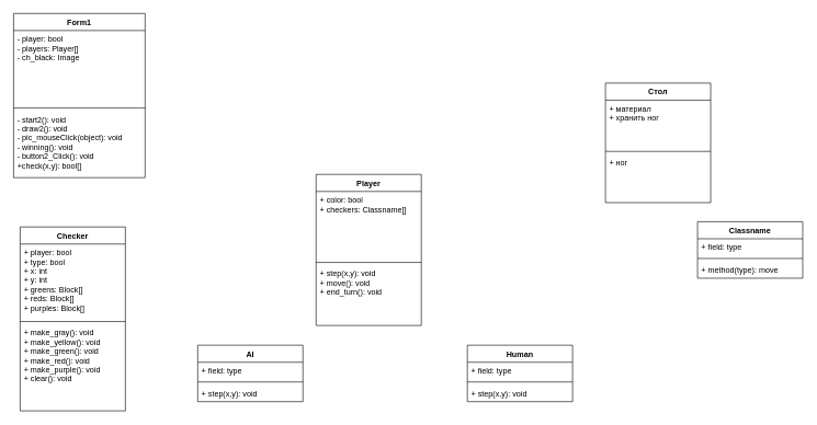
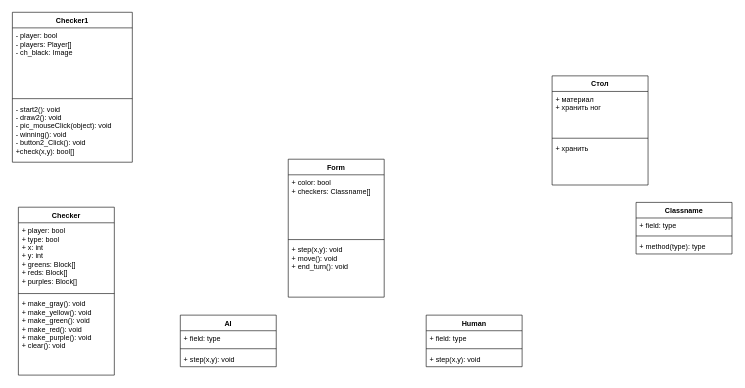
  <mxCell id="0" />
  <mxCell id="1" parent="0" />
- <mxCell id="2" value="Form1" style="swimlane;fontStyle=1;align=center;verticalAlign=top;childLayout=stackLayout;horizontal=1;startSize=26;horizontalStack=0;resizeParent=1;resizeParentMax=0;resizeLast=0;collapsible=1;marginBottom=0;" parent="1" vertex="1"><mxGeometry x="20" y="20" width="200" height="250" as="geometry" /></mxCell>
+ <mxCell id="2" value="Checker1" style="swimlane;fontStyle=1;align=center;verticalAlign=top;childLayout=stackLayout;horizontal=1;startSize=26;horizontalStack=0;resizeParent=1;resizeParentMax=0;resizeLast=0;collapsible=1;marginBottom=0;" parent="1" vertex="1"><mxGeometry x="20" y="20" width="200" height="250" as="geometry" /></mxCell>
  <mxCell id="3" value="- player: bool&#10;- players: Player[]&#10;- ch_black: Image" style="text;strokeColor=none;fillColor=none;align=left;verticalAlign=top;spacingLeft=4;spacingRight=4;overflow=hidden;rotatable=0;points=[[0,0.5],[1,0.5]];portConstraint=eastwest;" parent="2" vertex="1"><mxGeometry y="26" width="200" height="114" as="geometry" /></mxCell>
  <mxCell id="4" value="" style="line;strokeWidth=1;fillColor=none;align=left;verticalAlign=middle;spacingTop=-1;spacingLeft=3;spacingRight=3;rotatable=0;labelPosition=right;points=[];portConstraint=eastwest;" parent="2" vertex="1"><mxGeometry y="140" width="200" height="8" as="geometry" /></mxCell>
  <mxCell id="5" value="- start2(): void&#10;- draw2(): void&#10;- pic_mouseClick(object): void&#10;- winning(): void&#10;- button2_Click(): void&#10;+check(x,y): bool[]" style="text;strokeColor=none;fillColor=none;align=left;verticalAlign=top;spacingLeft=4;spacingRight=4;overflow=hidden;rotatable=0;points=[[0,0.5],[1,0.5]];portConstraint=eastwest;" parent="2" vertex="1"><mxGeometry y="148" width="200" height="102" as="geometry" /></mxCell>
  <mxCell id="6" value="Checker" style="swimlane;fontStyle=1;align=center;verticalAlign=top;childLayout=stackLayout;horizontal=1;startSize=26;horizontalStack=0;resizeParent=1;resizeParentMax=0;resizeLast=0;collapsible=1;marginBottom=0;" parent="1" vertex="1"><mxGeometry x="30" y="345" width="160" height="280" as="geometry" /></mxCell>
  <mxCell id="7" value="+ player: bool&#10;+ type: bool&#10;+ x: int&#10;+ y: int&#10;+ greens: Block[]&#10;+ reds: Block[]&#10;+ purples: Block[]" style="text;strokeColor=none;fillColor=none;align=left;verticalAlign=top;spacingLeft=4;spacingRight=4;overflow=hidden;rotatable=0;points=[[0,0.5],[1,0.5]];portConstraint=eastwest;" parent="6" vertex="1"><mxGeometry y="26" width="160" height="114" as="geometry" /></mxCell>
  <mxCell id="8" value="" style="line;strokeWidth=1;fillColor=none;align=left;verticalAlign=middle;spacingTop=-1;spacingLeft=3;spacingRight=3;rotatable=0;labelPosition=right;points=[];portConstraint=eastwest;" parent="6" vertex="1"><mxGeometry y="140" width="160" height="8" as="geometry" /></mxCell>
  <mxCell id="9" value="+ make_gray(): void&#10;+ make_yellow(): void&#10;+ make_green(): void&#10;+ make_red(): void&#10;+ make_purple(): void&#10;+ clear(): void" style="text;strokeColor=none;fillColor=none;align=left;verticalAlign=top;spacingLeft=4;spacingRight=4;overflow=hidden;rotatable=0;points=[[0,0.5],[1,0.5]];portConstraint=eastwest;" parent="6" vertex="1"><mxGeometry y="148" width="160" height="132" as="geometry" /></mxCell>
- <mxCell id="10" value="Player" style="swimlane;fontStyle=1;align=center;verticalAlign=top;childLayout=stackLayout;horizontal=1;startSize=26;horizontalStack=0;resizeParent=1;resizeParentMax=0;resizeLast=0;collapsible=1;marginBottom=0;" parent="1" vertex="1"><mxGeometry x="480" y="265" width="160" height="230" as="geometry" /></mxCell>
+ <mxCell id="10" value="Form" style="swimlane;fontStyle=1;align=center;verticalAlign=top;childLayout=stackLayout;horizontal=1;startSize=26;horizontalStack=0;resizeParent=1;resizeParentMax=0;resizeLast=0;collapsible=1;marginBottom=0;" parent="1" vertex="1"><mxGeometry x="480" y="265" width="160" height="230" as="geometry" /></mxCell>
  <mxCell id="11" value="+ color: bool&#10;+ checkers: Classname[]&#10;" style="text;strokeColor=none;fillColor=none;align=left;verticalAlign=top;spacingLeft=4;spacingRight=4;overflow=hidden;rotatable=0;points=[[0,0.5],[1,0.5]];portConstraint=eastwest;" parent="10" vertex="1"><mxGeometry y="26" width="160" height="104" as="geometry" /></mxCell>
  <mxCell id="12" value="" style="line;strokeWidth=1;fillColor=none;align=left;verticalAlign=middle;spacingTop=-1;spacingLeft=3;spacingRight=3;rotatable=0;labelPosition=right;points=[];portConstraint=eastwest;" parent="10" vertex="1"><mxGeometry y="130" width="160" height="8" as="geometry" /></mxCell>
  <mxCell id="13" value="+ step(x,y): void&#10;+ move(): void&#10;+ end_turn(): void" style="text;strokeColor=none;fillColor=none;align=left;verticalAlign=top;spacingLeft=4;spacingRight=4;overflow=hidden;rotatable=0;points=[[0,0.5],[1,0.5]];portConstraint=eastwest;" parent="10" vertex="1"><mxGeometry y="138" width="160" height="92" as="geometry" /></mxCell>
  <mxCell id="14" value="Human" style="swimlane;fontStyle=1;align=center;verticalAlign=top;childLayout=stackLayout;horizontal=1;startSize=26;horizontalStack=0;resizeParent=1;resizeParentMax=0;resizeLast=0;collapsible=1;marginBottom=0;" parent="1" vertex="1"><mxGeometry x="710" y="525" width="160" height="86" as="geometry" /></mxCell>
  <mxCell id="15" value="+ field: type" style="text;strokeColor=none;fillColor=none;align=left;verticalAlign=top;spacingLeft=4;spacingRight=4;overflow=hidden;rotatable=0;points=[[0,0.5],[1,0.5]];portConstraint=eastwest;" parent="14" vertex="1"><mxGeometry y="26" width="160" height="26" as="geometry" /></mxCell>
  <mxCell id="16" value="" style="line;strokeWidth=1;fillColor=none;align=left;verticalAlign=middle;spacingTop=-1;spacingLeft=3;spacingRight=3;rotatable=0;labelPosition=right;points=[];portConstraint=eastwest;" parent="14" vertex="1"><mxGeometry y="52" width="160" height="8" as="geometry" /></mxCell>
  <mxCell id="17" value="+ step(x,y): void" style="text;strokeColor=none;fillColor=none;align=left;verticalAlign=top;spacingLeft=4;spacingRight=4;overflow=hidden;rotatable=0;points=[[0,0.5],[1,0.5]];portConstraint=eastwest;" parent="14" vertex="1"><mxGeometry y="60" width="160" height="26" as="geometry" /></mxCell>
  <mxCell id="18" value="AI" style="swimlane;fontStyle=1;align=center;verticalAlign=top;childLayout=stackLayout;horizontal=1;startSize=26;horizontalStack=0;resizeParent=1;resizeParentMax=0;resizeLast=0;collapsible=1;marginBottom=0;" parent="1" vertex="1"><mxGeometry x="300" y="525" width="160" height="86" as="geometry" /></mxCell>
  <mxCell id="19" value="+ field: type" style="text;strokeColor=none;fillColor=none;align=left;verticalAlign=top;spacingLeft=4;spacingRight=4;overflow=hidden;rotatable=0;points=[[0,0.5],[1,0.5]];portConstraint=eastwest;" parent="18" vertex="1"><mxGeometry y="26" width="160" height="26" as="geometry" /></mxCell>
  <mxCell id="20" value="" style="line;strokeWidth=1;fillColor=none;align=left;verticalAlign=middle;spacingTop=-1;spacingLeft=3;spacingRight=3;rotatable=0;labelPosition=right;points=[];portConstraint=eastwest;" parent="18" vertex="1"><mxGeometry y="52" width="160" height="8" as="geometry" /></mxCell>
  <mxCell id="21" value="+ step(x,y): void" style="text;strokeColor=none;fillColor=none;align=left;verticalAlign=top;spacingLeft=4;spacingRight=4;overflow=hidden;rotatable=0;points=[[0,0.5],[1,0.5]];portConstraint=eastwest;" parent="18" vertex="1"><mxGeometry y="60" width="160" height="26" as="geometry" /></mxCell>
  <mxCell id="22" value="Стол" style="swimlane;fontStyle=1;align=center;verticalAlign=top;childLayout=stackLayout;horizontal=1;startSize=26;horizontalStack=0;resizeParent=1;resizeParentMax=0;resizeLast=0;collapsible=1;marginBottom=0;" parent="1" vertex="1"><mxGeometry x="920" y="126" width="160" height="182" as="geometry" /></mxCell>
  <mxCell id="23" value="+ материал&#10;+ хранить ног" style="text;strokeColor=none;fillColor=none;align=left;verticalAlign=top;spacingLeft=4;spacingRight=4;overflow=hidden;rotatable=0;points=[[0,0.5],[1,0.5]];portConstraint=eastwest;" parent="22" vertex="1"><mxGeometry y="26" width="160" height="74" as="geometry" /></mxCell>
  <mxCell id="24" value="" style="line;strokeWidth=1;fillColor=none;align=left;verticalAlign=middle;spacingTop=-1;spacingLeft=3;spacingRight=3;rotatable=0;labelPosition=right;points=[];portConstraint=eastwest;" parent="22" vertex="1"><mxGeometry y="100" width="160" height="8" as="geometry" /></mxCell>
- <mxCell id="25" value="+ ног" style="text;strokeColor=none;fillColor=none;align=left;verticalAlign=top;spacingLeft=4;spacingRight=4;overflow=hidden;rotatable=0;points=[[0,0.5],[1,0.5]];portConstraint=eastwest;" parent="22" vertex="1"><mxGeometry y="108" width="160" height="74" as="geometry" /></mxCell>
+ <mxCell id="25" value="+ хранить" style="text;strokeColor=none;fillColor=none;align=left;verticalAlign=top;spacingLeft=4;spacingRight=4;overflow=hidden;rotatable=0;points=[[0,0.5],[1,0.5]];portConstraint=eastwest;" parent="22" vertex="1"><mxGeometry y="108" width="160" height="74" as="geometry" /></mxCell>
  <mxCell id="26" value="Classname" style="swimlane;fontStyle=1;align=center;verticalAlign=top;childLayout=stackLayout;horizontal=1;startSize=26;horizontalStack=0;resizeParent=1;resizeParentMax=0;resizeLast=0;collapsible=1;marginBottom=0;" parent="1" vertex="1"><mxGeometry x="1060" y="337" width="160" height="86" as="geometry" /></mxCell>
  <mxCell id="27" value="+ field: type" style="text;strokeColor=none;fillColor=none;align=left;verticalAlign=top;spacingLeft=4;spacingRight=4;overflow=hidden;rotatable=0;points=[[0,0.5],[1,0.5]];portConstraint=eastwest;" parent="26" vertex="1"><mxGeometry y="26" width="160" height="26" as="geometry" /></mxCell>
  <mxCell id="28" value="" style="line;strokeWidth=1;fillColor=none;align=left;verticalAlign=middle;spacingTop=-1;spacingLeft=3;spacingRight=3;rotatable=0;labelPosition=right;points=[];portConstraint=eastwest;" parent="26" vertex="1"><mxGeometry y="52" width="160" height="8" as="geometry" /></mxCell>
- <mxCell id="29" value="+ method(type): move" style="text;strokeColor=none;fillColor=none;align=left;verticalAlign=top;spacingLeft=4;spacingRight=4;overflow=hidden;rotatable=0;points=[[0,0.5],[1,0.5]];portConstraint=eastwest;" parent="26" vertex="1"><mxGeometry y="60" width="160" height="26" as="geometry" /></mxCell>
+ <mxCell id="29" value="+ method(type): type" style="text;strokeColor=none;fillColor=none;align=left;verticalAlign=top;spacingLeft=4;spacingRight=4;overflow=hidden;rotatable=0;points=[[0,0.5],[1,0.5]];portConstraint=eastwest;" parent="26" vertex="1"><mxGeometry y="60" width="160" height="26" as="geometry" /></mxCell>
